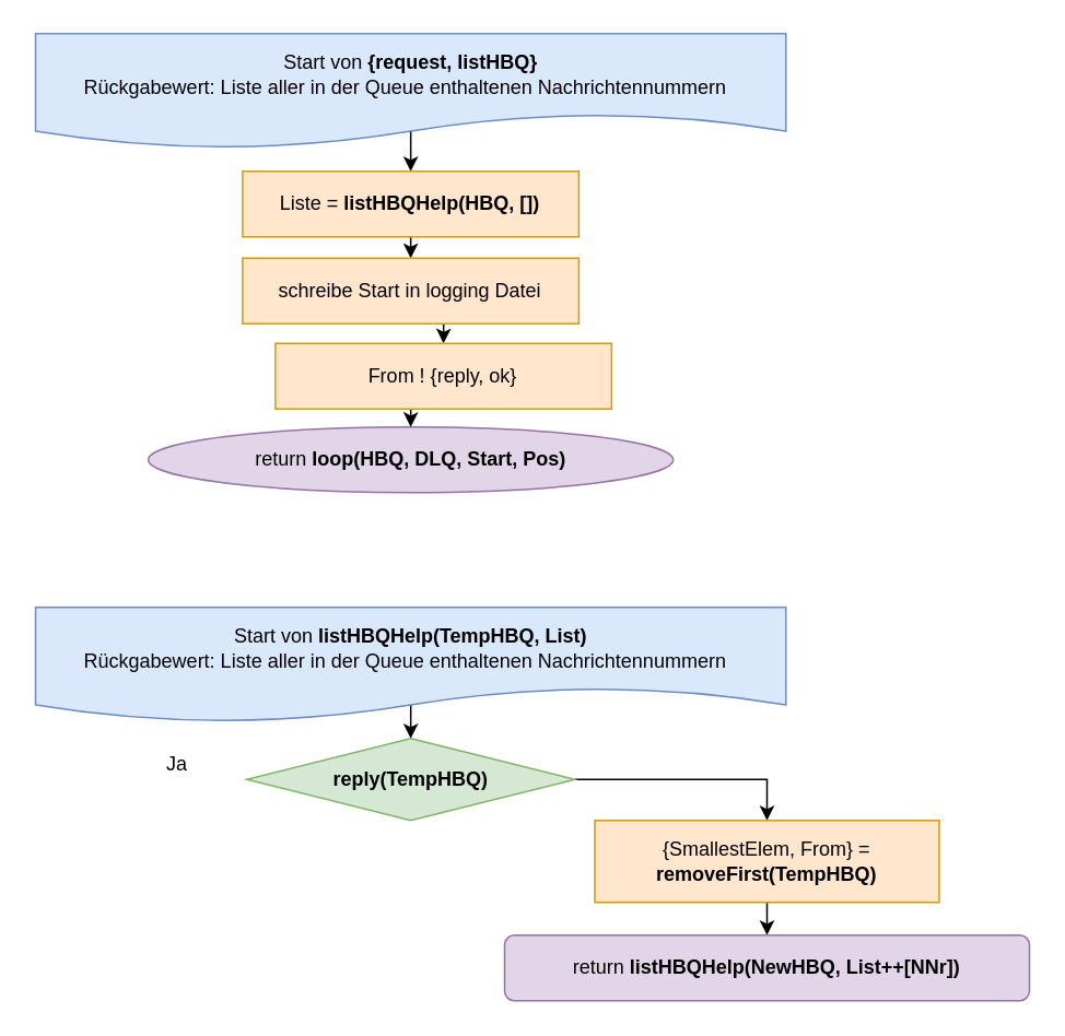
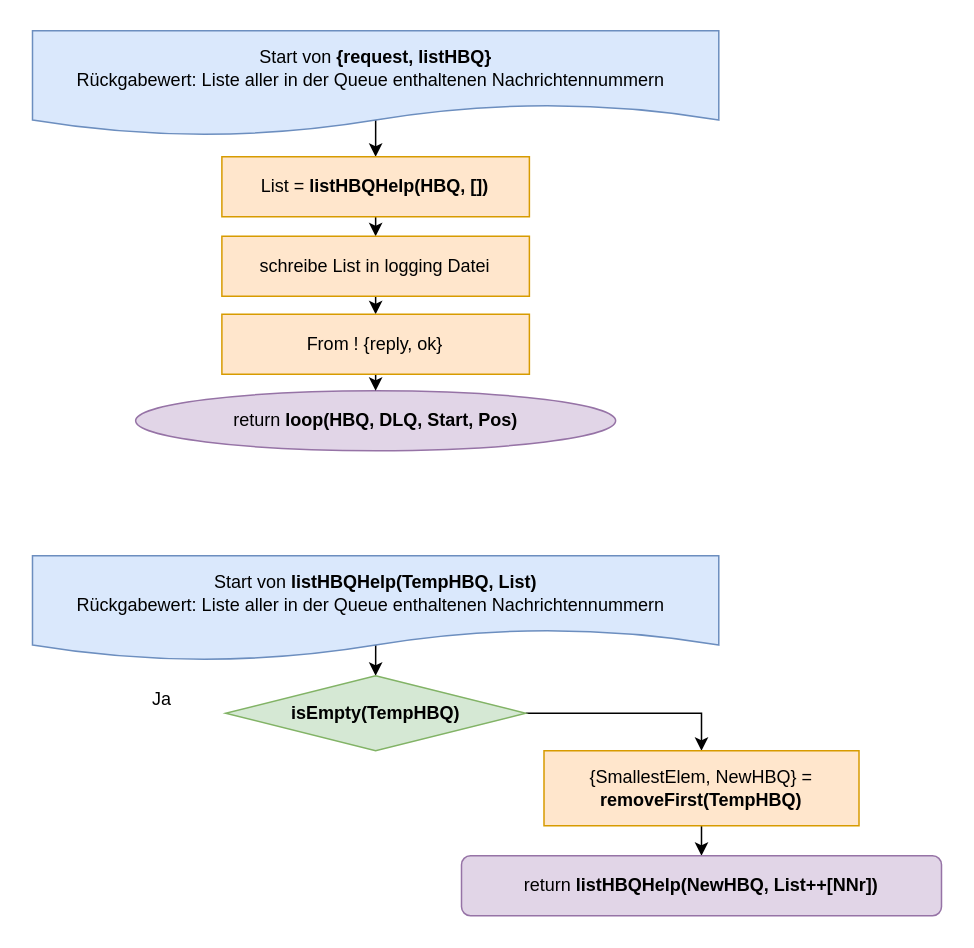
  <mxCell id="0" />
  <mxCell id="1" parent="0" />
  <mxCell id="2" style="edgeStyle=orthogonalEdgeStyle;rounded=0;orthogonalLoop=1;jettySize=auto;html=1;exitX=0.5;exitY=0;exitDx=0;exitDy=0;entryX=0.5;entryY=0;entryDx=0;entryDy=0;" parent="1" source="3" target="6" edge="1"><mxGeometry relative="1" as="geometry"><Array as="points"><mxPoint x="250" y="30" /><mxPoint x="250" y="30" /></Array></mxGeometry></mxCell>
  <mxCell id="3" value="Start von &lt;b&gt;{request, listHBQ}&lt;/b&gt;&lt;br&gt;Rückgabewert: Liste aller in der Queue enthaltenen Nachrichtennummern&amp;nbsp;&amp;nbsp;" style="shape=document;whiteSpace=wrap;html=1;boundedLbl=1;fillColor=#dae8fc;strokeColor=#6c8ebf;" parent="1" vertex="1"><mxGeometry x="21" y="20" width="457.53" height="70" as="geometry" /></mxCell>
  <mxCell id="4" value="return&lt;b&gt; loop(HBQ, DLQ, Start, Pos)&lt;/b&gt;" style="ellipse;whiteSpace=wrap;html=1;rounded=0;fillColor=#e1d5e7;strokeColor=#9673a6;" parent="1" vertex="1"><mxGeometry x="89.76" y="260" width="320" height="40" as="geometry" /></mxCell>
  <mxCell id="5" style="edgeStyle=orthogonalEdgeStyle;rounded=0;orthogonalLoop=1;jettySize=auto;html=1;exitX=0.5;exitY=1;exitDx=0;exitDy=0;entryX=0.5;entryY=0;entryDx=0;entryDy=0;" parent="1" source="6" target="8" edge="1"><mxGeometry relative="1" as="geometry" /></mxCell>
- <mxCell id="6" value="Liste = &lt;b&gt;listHBQHelp(HBQ, [])&lt;/b&gt;" style="rounded=0;whiteSpace=wrap;html=1;fillColor=#ffe6cc;strokeColor=#d79b00;" parent="1" vertex="1"><mxGeometry x="147.26" y="104" width="205" height="40" as="geometry" /></mxCell>
+ <mxCell id="6" value="List = &lt;b&gt;listHBQHelp(HBQ, [])&lt;/b&gt;" style="rounded=0;whiteSpace=wrap;html=1;fillColor=#ffe6cc;strokeColor=#d79b00;" parent="1" vertex="1"><mxGeometry x="147.26" y="104" width="205" height="40" as="geometry" /></mxCell>
  <mxCell id="7" style="edgeStyle=orthogonalEdgeStyle;rounded=0;orthogonalLoop=1;jettySize=auto;html=1;exitX=0.5;exitY=1;exitDx=0;exitDy=0;entryX=0.5;entryY=0;entryDx=0;entryDy=0;" parent="1" source="8" target="10" edge="1"><mxGeometry relative="1" as="geometry" /></mxCell>
- <mxCell id="8" value="schreibe Start in logging Datei" style="rounded=0;whiteSpace=wrap;html=1;fillColor=#ffe6cc;strokeColor=#d79b00;" parent="1" vertex="1"><mxGeometry x="147.26" y="157" width="205" height="40" as="geometry" /></mxCell>
+ <mxCell id="8" value="schreibe List in logging Datei" style="rounded=0;whiteSpace=wrap;html=1;fillColor=#ffe6cc;strokeColor=#d79b00;" parent="1" vertex="1"><mxGeometry x="147.26" y="157" width="205" height="40" as="geometry" /></mxCell>
  <mxCell id="9" style="edgeStyle=orthogonalEdgeStyle;rounded=0;orthogonalLoop=1;jettySize=auto;html=1;exitX=0.5;exitY=1;exitDx=0;exitDy=0;entryX=0.5;entryY=0;entryDx=0;entryDy=0;" parent="1" source="10" target="4" edge="1"><mxGeometry relative="1" as="geometry" /></mxCell>
- <mxCell id="10" value="From ! {reply, ok}" style="rounded=0;whiteSpace=wrap;html=1;fillColor=#ffe6cc;strokeColor=#d79b00;" parent="1" vertex="1"><mxGeometry x="167.26" y="209" width="205" height="40" as="geometry" /></mxCell>
+ <mxCell id="10" value="From ! {reply, ok}" style="rounded=0;whiteSpace=wrap;html=1;fillColor=#ffe6cc;strokeColor=#d79b00;" parent="1" vertex="1"><mxGeometry x="147.26" y="209" width="205" height="40" as="geometry" /></mxCell>
  <mxCell id="11" style="edgeStyle=orthogonalEdgeStyle;rounded=0;orthogonalLoop=1;jettySize=auto;html=1;exitX=0.5;exitY=0;exitDx=0;exitDy=0;entryX=0.5;entryY=0;entryDx=0;entryDy=0;" parent="1" source="12" target="14" edge="1"><mxGeometry relative="1" as="geometry"><Array as="points"><mxPoint x="250" y="420" /><mxPoint x="250" y="420" /></Array></mxGeometry></mxCell>
  <mxCell id="12" value="Start von &lt;b&gt;listHBQHelp(TempHBQ, List)&lt;/b&gt;&lt;br&gt;Rückgabewert: Liste aller in der Queue enthaltenen Nachrichtennummern&amp;nbsp;&amp;nbsp;" style="shape=document;whiteSpace=wrap;html=1;boundedLbl=1;fillColor=#dae8fc;strokeColor=#6c8ebf;" parent="1" vertex="1"><mxGeometry x="20.99" y="370" width="457.53" height="70" as="geometry" /></mxCell>
  <mxCell id="13" style="edgeStyle=orthogonalEdgeStyle;rounded=0;orthogonalLoop=1;jettySize=auto;html=1;exitX=1;exitY=0.5;exitDx=0;exitDy=0;entryX=0.5;entryY=0;entryDx=0;entryDy=0;" parent="1" source="14" target="16" edge="1"><mxGeometry relative="1" as="geometry" /></mxCell>
- <mxCell id="14" value="reply(TempHBQ)" style="rhombus;whiteSpace=wrap;html=1;rounded=0;fillColor=#d5e8d4;strokeColor=#82b366;fontStyle=1" parent="1" vertex="1"><mxGeometry x="149.76" y="450" width="200" height="50" as="geometry" /></mxCell>
+ <mxCell id="14" value="isEmpty(TempHBQ)" style="rhombus;whiteSpace=wrap;html=1;rounded=0;fillColor=#d5e8d4;strokeColor=#82b366;fontStyle=1" parent="1" vertex="1"><mxGeometry x="149.76" y="450" width="200" height="50" as="geometry" /></mxCell>
  <mxCell id="15" style="edgeStyle=orthogonalEdgeStyle;rounded=0;orthogonalLoop=1;jettySize=auto;html=1;exitX=0.5;exitY=1;exitDx=0;exitDy=0;entryX=0.5;entryY=0;entryDx=0;entryDy=0;" parent="1" source="16" target="17" edge="1"><mxGeometry relative="1" as="geometry" /></mxCell>
- <mxCell id="16" value="{SmallestElem, From} =&lt;br&gt;&lt;b&gt;removeFirst(TempHBQ)&lt;/b&gt;" style="rounded=0;whiteSpace=wrap;html=1;fillColor=#ffe6cc;strokeColor=#d79b00;" parent="1" vertex="1"><mxGeometry x="362" y="500" width="210" height="50" as="geometry" /></mxCell>
+ <mxCell id="16" value="{SmallestElem, NewHBQ} =&lt;br&gt;&lt;b&gt;removeFirst(TempHBQ)&lt;/b&gt;" style="rounded=0;whiteSpace=wrap;html=1;fillColor=#ffe6cc;strokeColor=#d79b00;" parent="1" vertex="1"><mxGeometry x="362" y="500" width="210" height="50" as="geometry" /></mxCell>
  <mxCell id="17" value="return &lt;b&gt;listHBQHelp(NewHBQ, List++[NNr])&lt;/b&gt;" style="whiteSpace=wrap;html=1;fillColor=#e1d5e7;strokeColor=#9673a6;rounded=1;" parent="1" vertex="1"><mxGeometry x="307" y="570" width="320" height="40" as="geometry" /></mxCell>
  <mxCell id="18" value="Ja" style="text;html=1;align=center;verticalAlign=middle;resizable=0;points=[];autosize=1;strokeColor=none;fillColor=none;" parent="1" vertex="1"><mxGeometry x="92" y="456" width="30" height="20" as="geometry" /></mxCell>
